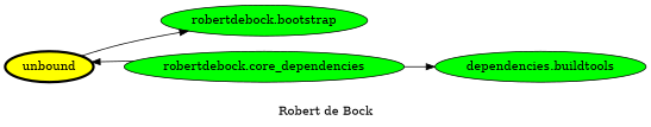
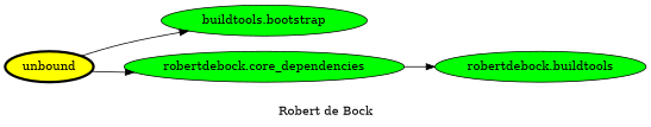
  digraph {
    label="Robert de Bock"
    rankdir=LR
    node [fillcolor=green style=filled]
    unbound [fillcolor=yellow penwidth=3]
-   "robertdebock.bootstrap"
+   "robertdebock.bootstrap" [label="buildtools.bootstrap"]
    "robertdebock.core_dependencies"
-   "robertdebock.buildtools" [label="dependencies.buildtools"]
+   "robertdebock.buildtools"
    unbound -> "robertdebock.bootstrap"
-   "robertdebock.core_dependencies" -> unbound
+   unbound -> "robertdebock.core_dependencies"
    "robertdebock.core_dependencies" -> "robertdebock.buildtools"
  }
